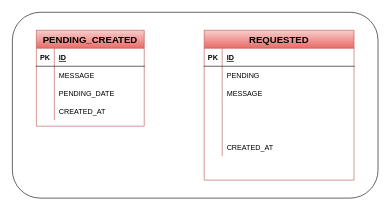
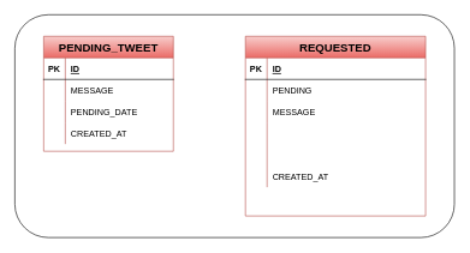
  <mxCell id="0" />
  <mxCell id="1" parent="0" />
  <mxCell id="2" value="" style="rounded=1;whiteSpace=wrap;html=1;fontSize=16;" vertex="1" parent="1"><mxGeometry x="20" y="20" width="610" height="310" as="geometry" /></mxCell>
- <mxCell id="3" value="PENDING_CREATED" style="shape=table;startSize=30;container=1;collapsible=1;childLayout=tableLayout;fixedRows=1;rowLines=0;fontStyle=1;align=center;resizeLast=1;fontSize=16;gradientColor=#ea6b66;fillColor=#f8cecc;strokeColor=#b85450;" vertex="1" parent="1"><mxGeometry x="60" y="50" width="180" height="160" as="geometry"><mxRectangle x="90" y="690" width="200" height="30" as="alternateBounds" /></mxGeometry></mxCell>
+ <mxCell id="3" value="PENDING_TWEET" style="shape=table;startSize=30;container=1;collapsible=1;childLayout=tableLayout;fixedRows=1;rowLines=0;fontStyle=1;align=center;resizeLast=1;fontSize=16;gradientColor=#ea6b66;fillColor=#f8cecc;strokeColor=#b85450;" vertex="1" parent="1"><mxGeometry x="60" y="50" width="180" height="160" as="geometry"><mxRectangle x="90" y="690" width="200" height="30" as="alternateBounds" /></mxGeometry></mxCell>
  <mxCell id="4" value="" style="shape=partialRectangle;collapsible=0;dropTarget=0;pointerEvents=0;fillColor=none;top=0;left=0;bottom=1;right=0;points=[[0,0.5],[1,0.5]];portConstraint=eastwest;" vertex="1" parent="3"><mxGeometry y="30" width="180" height="30" as="geometry" /></mxCell>
  <mxCell id="5" value="PK" style="shape=partialRectangle;connectable=0;fillColor=none;top=0;left=0;bottom=0;right=0;fontStyle=1;overflow=hidden;" vertex="1" parent="4"><mxGeometry width="30" height="30" as="geometry"><mxRectangle width="30" height="30" as="alternateBounds" /></mxGeometry></mxCell>
  <mxCell id="6" value="ID" style="shape=partialRectangle;connectable=0;fillColor=none;top=0;left=0;bottom=0;right=0;align=left;spacingLeft=6;fontStyle=5;overflow=hidden;" vertex="1" parent="4"><mxGeometry x="30" width="150" height="30" as="geometry"><mxRectangle width="150" height="30" as="alternateBounds" /></mxGeometry></mxCell>
  <mxCell id="7" value="" style="shape=partialRectangle;collapsible=0;dropTarget=0;pointerEvents=0;fillColor=none;top=0;left=0;bottom=0;right=0;points=[[0,0.5],[1,0.5]];portConstraint=eastwest;" vertex="1" parent="3"><mxGeometry y="60" width="180" height="30" as="geometry" /></mxCell>
  <mxCell id="8" value="" style="shape=partialRectangle;connectable=0;fillColor=none;top=0;left=0;bottom=0;right=0;editable=1;overflow=hidden;" vertex="1" parent="7"><mxGeometry width="30" height="30" as="geometry"><mxRectangle width="30" height="30" as="alternateBounds" /></mxGeometry></mxCell>
  <mxCell id="9" value="MESSAGE" style="shape=partialRectangle;connectable=0;fillColor=none;top=0;left=0;bottom=0;right=0;align=left;spacingLeft=6;overflow=hidden;" vertex="1" parent="7"><mxGeometry x="30" width="150" height="30" as="geometry"><mxRectangle width="150" height="30" as="alternateBounds" /></mxGeometry></mxCell>
  <mxCell id="10" value="" style="shape=partialRectangle;collapsible=0;dropTarget=0;pointerEvents=0;fillColor=none;top=0;left=0;bottom=0;right=0;points=[[0,0.5],[1,0.5]];portConstraint=eastwest;" vertex="1" parent="3"><mxGeometry y="90" width="180" height="30" as="geometry" /></mxCell>
  <mxCell id="11" value="" style="shape=partialRectangle;connectable=0;fillColor=none;top=0;left=0;bottom=0;right=0;editable=1;overflow=hidden;" vertex="1" parent="10"><mxGeometry width="30" height="30" as="geometry"><mxRectangle width="30" height="30" as="alternateBounds" /></mxGeometry></mxCell>
  <mxCell id="12" value="PENDING_DATE" style="shape=partialRectangle;connectable=0;fillColor=none;top=0;left=0;bottom=0;right=0;align=left;spacingLeft=6;overflow=hidden;" vertex="1" parent="10"><mxGeometry x="30" width="150" height="30" as="geometry"><mxRectangle width="150" height="30" as="alternateBounds" /></mxGeometry></mxCell>
  <mxCell id="13" style="shape=partialRectangle;collapsible=0;dropTarget=0;pointerEvents=0;fillColor=none;top=0;left=0;bottom=0;right=0;points=[[0,0.5],[1,0.5]];portConstraint=eastwest;" vertex="1" parent="3"><mxGeometry y="120" width="180" height="30" as="geometry" /></mxCell>
  <mxCell id="14" style="shape=partialRectangle;connectable=0;fillColor=none;top=0;left=0;bottom=0;right=0;editable=1;overflow=hidden;" vertex="1" parent="13"><mxGeometry width="30" height="30" as="geometry"><mxRectangle width="30" height="30" as="alternateBounds" /></mxGeometry></mxCell>
  <mxCell id="15" value="CREATED_AT" style="shape=partialRectangle;connectable=0;fillColor=none;top=0;left=0;bottom=0;right=0;align=left;spacingLeft=6;overflow=hidden;" vertex="1" parent="13"><mxGeometry x="30" width="150" height="30" as="geometry"><mxRectangle width="150" height="30" as="alternateBounds" /></mxGeometry></mxCell>
  <mxCell id="16" value="REQUESTED" style="shape=table;startSize=30;container=1;collapsible=1;childLayout=tableLayout;fixedRows=1;rowLines=0;fontStyle=1;align=center;resizeLast=1;fontSize=16;fillColor=#f8cecc;strokeColor=#b85450;gradientColor=#ea6b66;" vertex="1" parent="1"><mxGeometry x="340" y="50" width="250" height="250" as="geometry"><mxRectangle x="90" y="690" width="200" height="30" as="alternateBounds" /></mxGeometry></mxCell>
  <mxCell id="17" value="" style="shape=partialRectangle;collapsible=0;dropTarget=0;pointerEvents=0;fillColor=none;top=0;left=0;bottom=1;right=0;points=[[0,0.5],[1,0.5]];portConstraint=eastwest;" vertex="1" parent="16"><mxGeometry y="30" width="250" height="30" as="geometry" /></mxCell>
  <mxCell id="18" value="PK" style="shape=partialRectangle;connectable=0;fillColor=none;top=0;left=0;bottom=0;right=0;fontStyle=1;overflow=hidden;" vertex="1" parent="17"><mxGeometry width="30" height="30" as="geometry"><mxRectangle width="30" height="30" as="alternateBounds" /></mxGeometry></mxCell>
  <mxCell id="19" value="ID" style="shape=partialRectangle;connectable=0;fillColor=none;top=0;left=0;bottom=0;right=0;align=left;spacingLeft=6;fontStyle=5;overflow=hidden;" vertex="1" parent="17"><mxGeometry x="30" width="220" height="30" as="geometry"><mxRectangle width="220" height="30" as="alternateBounds" /></mxGeometry></mxCell>
  <mxCell id="20" style="shape=partialRectangle;collapsible=0;dropTarget=0;pointerEvents=0;fillColor=none;top=0;left=0;bottom=0;right=0;points=[[0,0.5],[1,0.5]];portConstraint=eastwest;" vertex="1" parent="16"><mxGeometry y="60" width="250" height="30" as="geometry" /></mxCell>
  <mxCell id="21" style="shape=partialRectangle;connectable=0;fillColor=none;top=0;left=0;bottom=0;right=0;editable=1;overflow=hidden;" vertex="1" parent="20"><mxGeometry width="30" height="30" as="geometry"><mxRectangle width="30" height="30" as="alternateBounds" /></mxGeometry></mxCell>
  <mxCell id="22" value="PENDING" style="shape=partialRectangle;connectable=0;fillColor=none;top=0;left=0;bottom=0;right=0;align=left;spacingLeft=6;overflow=hidden;" vertex="1" parent="20"><mxGeometry x="30" width="220" height="30" as="geometry"><mxRectangle width="220" height="30" as="alternateBounds" /></mxGeometry></mxCell>
  <mxCell id="23" value="" style="shape=partialRectangle;collapsible=0;dropTarget=0;pointerEvents=0;fillColor=none;top=0;left=0;bottom=0;right=0;points=[[0,0.5],[1,0.5]];portConstraint=eastwest;" vertex="1" parent="16"><mxGeometry y="90" width="250" height="30" as="geometry" /></mxCell>
  <mxCell id="24" value="" style="shape=partialRectangle;connectable=0;fillColor=none;top=0;left=0;bottom=0;right=0;editable=1;overflow=hidden;" vertex="1" parent="23"><mxGeometry width="30" height="30" as="geometry"><mxRectangle width="30" height="30" as="alternateBounds" /></mxGeometry></mxCell>
  <mxCell id="25" value="MESSAGE" style="shape=partialRectangle;connectable=0;fillColor=none;top=0;left=0;bottom=0;right=0;align=left;spacingLeft=6;overflow=hidden;" vertex="1" parent="23"><mxGeometry x="30" width="220" height="30" as="geometry"><mxRectangle width="220" height="30" as="alternateBounds" /></mxGeometry></mxCell>
  <mxCell id="26" style="shape=partialRectangle;collapsible=0;dropTarget=0;pointerEvents=0;fillColor=none;top=0;left=0;bottom=0;right=0;points=[[0,0.5],[1,0.5]];portConstraint=eastwest;" vertex="1" parent="16"><mxGeometry y="120" width="250" height="30" as="geometry" /></mxCell>
  <mxCell id="27" style="shape=partialRectangle;connectable=0;fillColor=none;top=0;left=0;bottom=0;right=0;editable=1;overflow=hidden;" vertex="1" parent="26"><mxGeometry width="30" height="30" as="geometry"><mxRectangle width="30" height="30" as="alternateBounds" /></mxGeometry></mxCell>
  <mxCell id="28" value="" style="shape=partialRectangle;collapsible=0;dropTarget=0;pointerEvents=0;fillColor=none;top=0;left=0;bottom=0;right=0;points=[[0,0.5],[1,0.5]];portConstraint=eastwest;" vertex="1" parent="16"><mxGeometry y="150" width="250" height="30" as="geometry" /></mxCell>
  <mxCell id="29" value="" style="shape=partialRectangle;connectable=0;fillColor=none;top=0;left=0;bottom=0;right=0;editable=1;overflow=hidden;" vertex="1" parent="28"><mxGeometry width="30" height="30" as="geometry"><mxRectangle width="30" height="30" as="alternateBounds" /></mxGeometry></mxCell>
  <mxCell id="30" style="shape=partialRectangle;collapsible=0;dropTarget=0;pointerEvents=0;fillColor=none;top=0;left=0;bottom=0;right=0;points=[[0,0.5],[1,0.5]];portConstraint=eastwest;" vertex="1" parent="16"><mxGeometry y="180" width="250" height="30" as="geometry" /></mxCell>
  <mxCell id="31" style="shape=partialRectangle;connectable=0;fillColor=none;top=0;left=0;bottom=0;right=0;editable=1;overflow=hidden;" vertex="1" parent="30"><mxGeometry width="30" height="30" as="geometry"><mxRectangle width="30" height="30" as="alternateBounds" /></mxGeometry></mxCell>
  <mxCell id="32" value="CREATED_AT" style="shape=partialRectangle;connectable=0;fillColor=none;top=0;left=0;bottom=0;right=0;align=left;spacingLeft=6;overflow=hidden;" vertex="1" parent="30"><mxGeometry x="30" width="220" height="30" as="geometry"><mxRectangle width="220" height="30" as="alternateBounds" /></mxGeometry></mxCell>
  <mxCell id="33" style="shape=partialRectangle;collapsible=0;dropTarget=0;pointerEvents=0;fillColor=none;top=0;left=0;bottom=0;right=0;points=[[0,0.5],[1,0.5]];portConstraint=eastwest;" vertex="1" parent="16"><mxGeometry y="210" width="250" height="30" as="geometry" /></mxCell>
  <mxCell id="34" style="shape=partialRectangle;connectable=0;fillColor=none;top=0;left=0;bottom=0;right=0;editable=1;overflow=hidden;" vertex="1" parent="33"><mxGeometry width="30" height="30" as="geometry"><mxRectangle width="30" height="30" as="alternateBounds" /></mxGeometry></mxCell>
